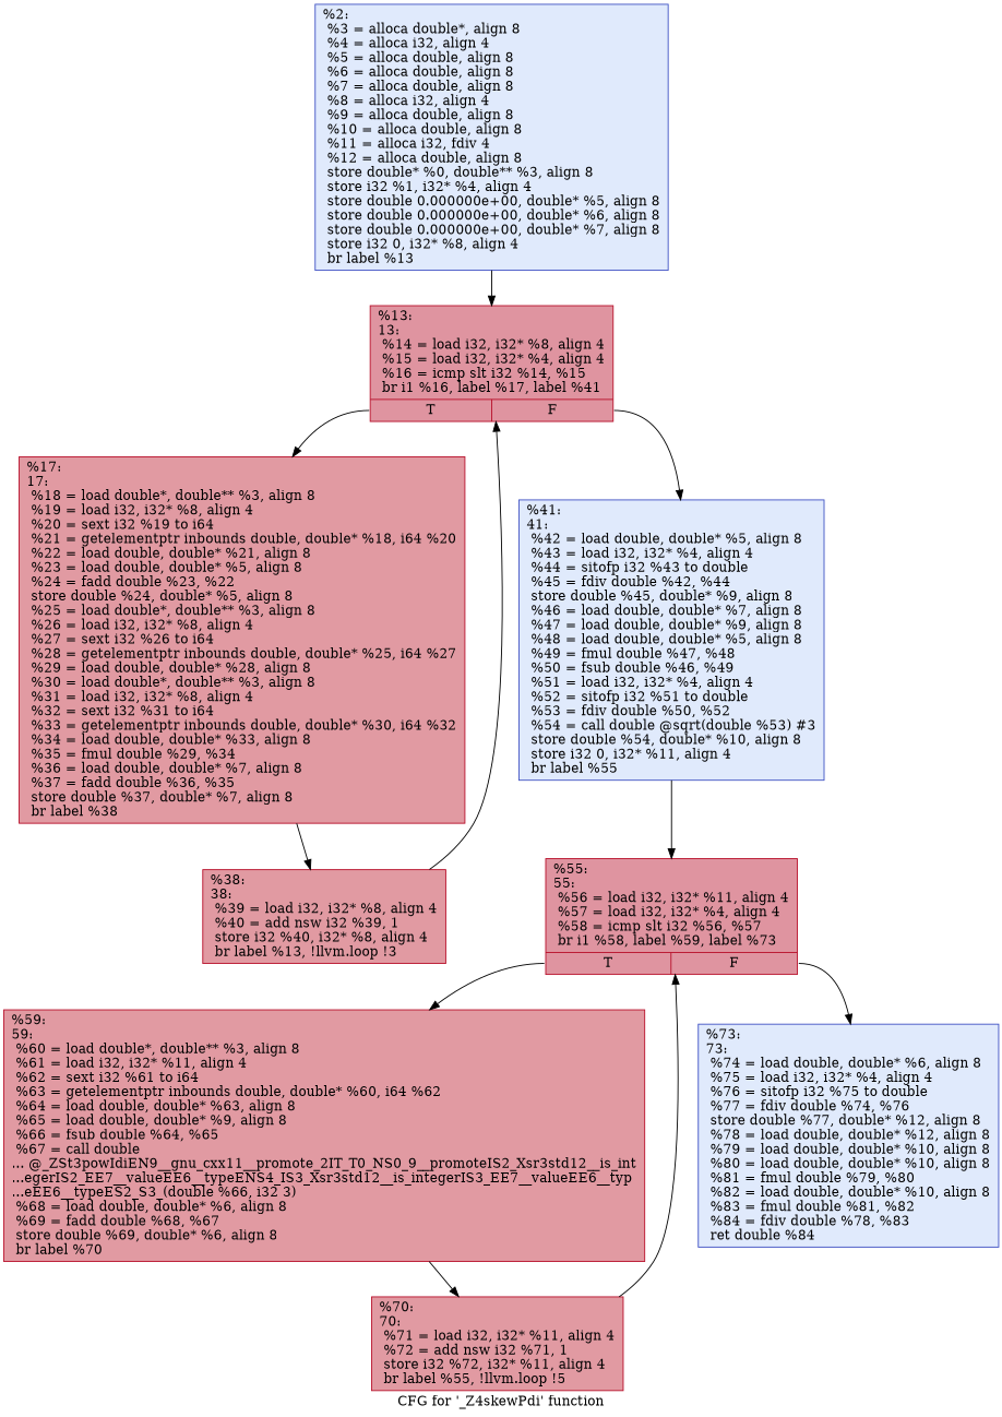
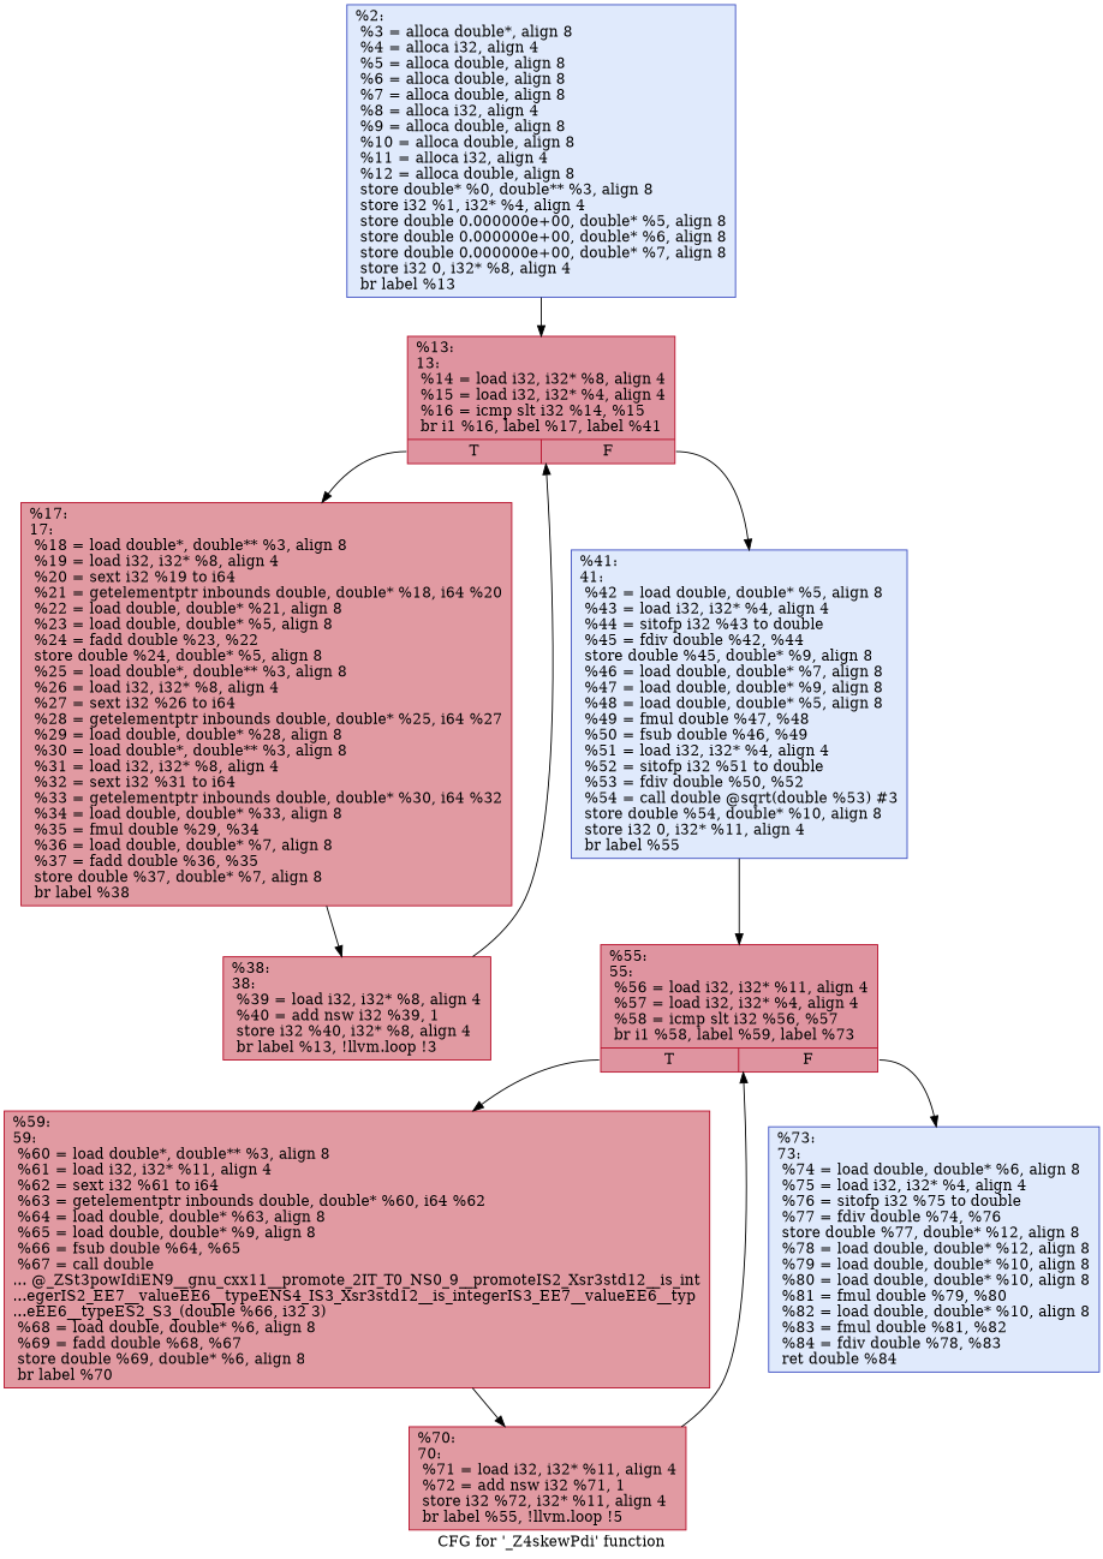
  digraph {
    label="CFG for '_Z4skewPdi' function"
    node [color="#b70d28ff" fillcolor="#bb1b2c70" shape=record style=filled]
-   n1 [color="#3d50c3ff" fillcolor="#b9d0f970" label="{%2:\l  %3 = alloca double*, align 8\l  %4 = alloca i32, align 4\l  %5 = alloca double, align 8\l  %6 = alloca double, align 8\l  %7 = alloca double, align 8\l  %8 = alloca i32, align 4\l  %9 = alloca double, align 8\l  %10 = alloca double, align 8\l  %11 = alloca i32, fdiv 4\l  %12 = alloca double, align 8\l  store double* %0, double** %3, align 8\l  store i32 %1, i32* %4, align 4\l  store double 0.000000e+00, double* %5, align 8\l  store double 0.000000e+00, double* %6, align 8\l  store double 0.000000e+00, double* %7, align 8\l  store i32 0, i32* %8, align 4\l  br label %13\l}"]
+   n1 [color="#3d50c3ff" fillcolor="#b9d0f970" label="{%2:\l  %3 = alloca double*, align 8\l  %4 = alloca i32, align 4\l  %5 = alloca double, align 8\l  %6 = alloca double, align 8\l  %7 = alloca double, align 8\l  %8 = alloca i32, align 4\l  %9 = alloca double, align 8\l  %10 = alloca double, align 8\l  %11 = alloca i32, align 4\l  %12 = alloca double, align 8\l  store double* %0, double** %3, align 8\l  store i32 %1, i32* %4, align 4\l  store double 0.000000e+00, double* %5, align 8\l  store double 0.000000e+00, double* %6, align 8\l  store double 0.000000e+00, double* %7, align 8\l  store i32 0, i32* %8, align 4\l  br label %13\l}"]
    n2 [fillcolor="#b70d2870" label="{%13:\l13:                                               \l  %14 = load i32, i32* %8, align 4\l  %15 = load i32, i32* %4, align 4\l  %16 = icmp slt i32 %14, %15\l  br i1 %16, label %17, label %41\l|{<s0>T|<s1>F}}"]
    n3 [label="{%17:\l17:                                               \l  %18 = load double*, double** %3, align 8\l  %19 = load i32, i32* %8, align 4\l  %20 = sext i32 %19 to i64\l  %21 = getelementptr inbounds double, double* %18, i64 %20\l  %22 = load double, double* %21, align 8\l  %23 = load double, double* %5, align 8\l  %24 = fadd double %23, %22\l  store double %24, double* %5, align 8\l  %25 = load double*, double** %3, align 8\l  %26 = load i32, i32* %8, align 4\l  %27 = sext i32 %26 to i64\l  %28 = getelementptr inbounds double, double* %25, i64 %27\l  %29 = load double, double* %28, align 8\l  %30 = load double*, double** %3, align 8\l  %31 = load i32, i32* %8, align 4\l  %32 = sext i32 %31 to i64\l  %33 = getelementptr inbounds double, double* %30, i64 %32\l  %34 = load double, double* %33, align 8\l  %35 = fmul double %29, %34\l  %36 = load double, double* %7, align 8\l  %37 = fadd double %36, %35\l  store double %37, double* %7, align 8\l  br label %38\l}"]
    n4 [color="#3d50c3ff" fillcolor="#b9d0f970" label="{%41:\l41:                                               \l  %42 = load double, double* %5, align 8\l  %43 = load i32, i32* %4, align 4\l  %44 = sitofp i32 %43 to double\l  %45 = fdiv double %42, %44\l  store double %45, double* %9, align 8\l  %46 = load double, double* %7, align 8\l  %47 = load double, double* %9, align 8\l  %48 = load double, double* %5, align 8\l  %49 = fmul double %47, %48\l  %50 = fsub double %46, %49\l  %51 = load i32, i32* %4, align 4\l  %52 = sitofp i32 %51 to double\l  %53 = fdiv double %50, %52\l  %54 = call double @sqrt(double %53) #3\l  store double %54, double* %10, align 8\l  store i32 0, i32* %11, align 4\l  br label %55\l}"]
    n5 [label="{%38:\l38:                                               \l  %39 = load i32, i32* %8, align 4\l  %40 = add nsw i32 %39, 1\l  store i32 %40, i32* %8, align 4\l  br label %13, !llvm.loop !3\l}"]
    n6 [fillcolor="#b70d2870" label="{%55:\l55:                                               \l  %56 = load i32, i32* %11, align 4\l  %57 = load i32, i32* %4, align 4\l  %58 = icmp slt i32 %56, %57\l  br i1 %58, label %59, label %73\l|{<s0>T|<s1>F}}"]
    n7 [label="{%59:\l59:                                               \l  %60 = load double*, double** %3, align 8\l  %61 = load i32, i32* %11, align 4\l  %62 = sext i32 %61 to i64\l  %63 = getelementptr inbounds double, double* %60, i64 %62\l  %64 = load double, double* %63, align 8\l  %65 = load double, double* %9, align 8\l  %66 = fsub double %64, %65\l  %67 = call double\l... @_ZSt3powIdiEN9__gnu_cxx11__promote_2IT_T0_NS0_9__promoteIS2_Xsr3std12__is_int\l...egerIS2_EE7__valueEE6__typeENS4_IS3_Xsr3std12__is_integerIS3_EE7__valueEE6__typ\l...eEE6__typeES2_S3_(double %66, i32 3)\l  %68 = load double, double* %6, align 8\l  %69 = fadd double %68, %67\l  store double %69, double* %6, align 8\l  br label %70\l}"]
    n8 [color="#3d50c3ff" fillcolor="#b9d0f970" label="{%73:\l73:                                               \l  %74 = load double, double* %6, align 8\l  %75 = load i32, i32* %4, align 4\l  %76 = sitofp i32 %75 to double\l  %77 = fdiv double %74, %76\l  store double %77, double* %12, align 8\l  %78 = load double, double* %12, align 8\l  %79 = load double, double* %10, align 8\l  %80 = load double, double* %10, align 8\l  %81 = fmul double %79, %80\l  %82 = load double, double* %10, align 8\l  %83 = fmul double %81, %82\l  %84 = fdiv double %78, %83\l  ret double %84\l}"]
    n9 [label="{%70:\l70:                                               \l  %71 = load i32, i32* %11, align 4\l  %72 = add nsw i32 %71, 1\l  store i32 %72, i32* %11, align 4\l  br label %55, !llvm.loop !5\l}"]
    n1 -> n2
    n2 -> n3 [tailport=s0]
    n2 -> n4 [tailport=s1]
    n3 -> n5
    n4 -> n6
    n5 -> n2
    n6 -> n7 [tailport=s0]
    n6 -> n8 [tailport=s1]
    n7 -> n9
    n9 -> n6
  }
